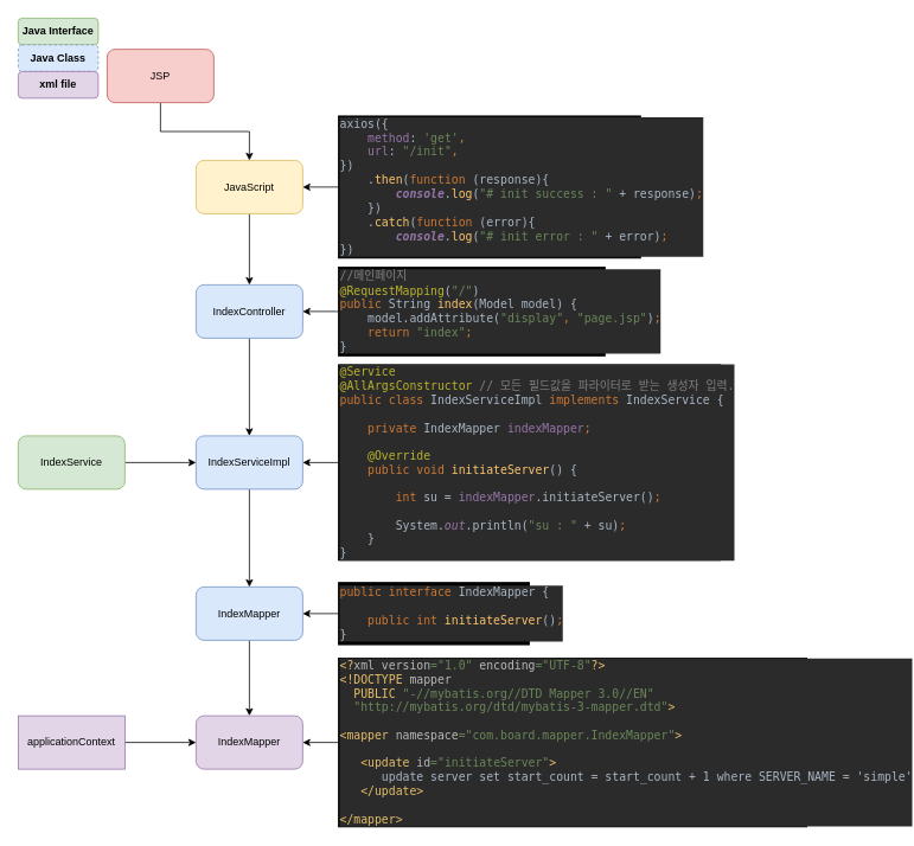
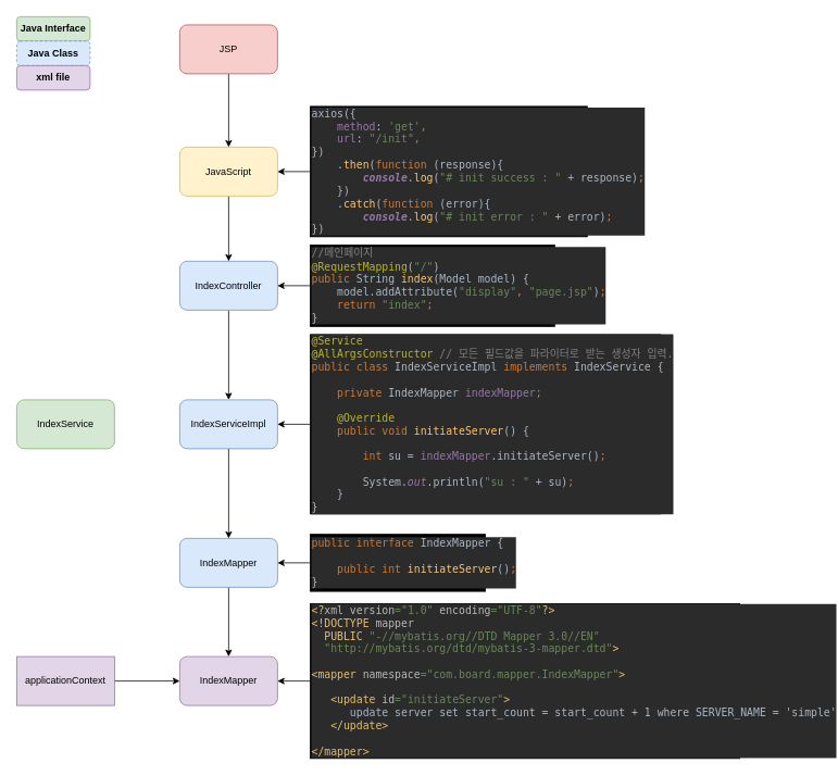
  <mxCell id="0" />
  <mxCell id="1" parent="0" />
  <mxCell id="2" value="" style="edgeStyle=orthogonalEdgeStyle;rounded=0;orthogonalLoop=1;jettySize=auto;html=1;" edge="1" parent="1" source="3" target="9"><mxGeometry relative="1" as="geometry" /></mxCell>
  <mxCell id="3" value="IndexController" style="rounded=1;whiteSpace=wrap;html=1;fillColor=#dae8fc;strokeColor=#6c8ebf;" vertex="1" parent="1"><mxGeometry x="220" y="320" width="120" height="60" as="geometry" /></mxCell>
- <mxCell id="4" value="" style="edgeStyle=orthogonalEdgeStyle;rounded=0;orthogonalLoop=1;jettySize=auto;html=1;" edge="1" parent="1" source="5" target="9"><mxGeometry relative="1" as="geometry" /></mxCell>
  <mxCell id="5" value="IndexService" style="rounded=1;whiteSpace=wrap;html=1;fillColor=#d5e8d4;strokeColor=#82b366;" vertex="1" parent="1"><mxGeometry y="490" width="120" height="60" as="geometry" x="20" /></mxCell>
  <mxCell id="6" value="" style="edgeStyle=orthogonalEdgeStyle;rounded=0;orthogonalLoop=1;jettySize=auto;html=1;" edge="1" parent="1" source="7" target="3"><mxGeometry relative="1" as="geometry" /></mxCell>
  <mxCell id="7" value="JavaScript" style="rounded=1;whiteSpace=wrap;html=1;fillColor=#fff2cc;strokeColor=#d6b656;" vertex="1" parent="1"><mxGeometry x="220" y="180" width="120" height="60" as="geometry" /></mxCell>
  <mxCell id="8" value="" style="edgeStyle=orthogonalEdgeStyle;rounded=0;orthogonalLoop=1;jettySize=auto;html=1;" edge="1" parent="1" source="9" target="20"><mxGeometry relative="1" as="geometry" /></mxCell>
  <mxCell id="9" value="IndexServiceImpl" style="rounded=1;whiteSpace=wrap;html=1;fillColor=#dae8fc;strokeColor=#6c8ebf;" vertex="1" parent="1"><mxGeometry x="220" y="490" width="120" height="60" as="geometry" /></mxCell>
  <mxCell id="10" value="&lt;b&gt;Java Interface&lt;/b&gt;" style="rounded=1;whiteSpace=wrap;html=1;fillColor=#d5e8d4;strokeColor=#82b366;" vertex="1" parent="1"><mxGeometry width="90" height="30" as="geometry" x="20" y="20" /></mxCell>
  <mxCell id="11" style="edgeStyle=orthogonalEdgeStyle;rounded=0;orthogonalLoop=1;jettySize=auto;html=1;exitX=0;exitY=0.5;exitDx=0;exitDy=0;entryX=1;entryY=0.5;entryDx=0;entryDy=0;" edge="1" parent="1" source="12" target="7"><mxGeometry relative="1" as="geometry" /></mxCell>
  <mxCell id="12" value="&lt;pre style=&quot;background-color: #2b2b2b ; color: #a9b7c6 ; font-family: &amp;#34;jetbrains mono&amp;#34; , monospace ; font-size: 9.8pt&quot;&gt;axios({&lt;br&gt;    &lt;span style=&quot;color: #9876aa&quot;&gt;method&lt;/span&gt;: &lt;span style=&quot;color: #6a8759&quot;&gt;'get'&lt;/span&gt;&lt;span style=&quot;color: #cc7832&quot;&gt;,&lt;br&gt;&lt;/span&gt;&lt;span style=&quot;color: #cc7832&quot;&gt;    &lt;/span&gt;&lt;span style=&quot;color: #9876aa&quot;&gt;url&lt;/span&gt;: &lt;span style=&quot;color: #6a8759&quot;&gt;&quot;/init&quot;&lt;/span&gt;&lt;span style=&quot;color: #cc7832&quot;&gt;,&lt;br&gt;&lt;/span&gt;})&lt;br&gt;    .&lt;span style=&quot;color: #ffc66d&quot;&gt;then&lt;/span&gt;(&lt;span style=&quot;color: #cc7832&quot;&gt;function &lt;/span&gt;(response){&lt;br&gt;        &lt;span style=&quot;color: #9876aa ; font-weight: bold ; font-style: italic&quot;&gt;console&lt;/span&gt;.&lt;span style=&quot;color: #ffc66d&quot;&gt;log&lt;/span&gt;(&lt;span style=&quot;color: #6a8759&quot;&gt;&quot;# init success : &quot; &lt;/span&gt;+ response)&lt;span style=&quot;color: #cc7832&quot;&gt;;&lt;br&gt;&lt;/span&gt;&lt;span style=&quot;color: #cc7832&quot;&gt;    &lt;/span&gt;})&lt;br&gt;    .&lt;span style=&quot;color: #ffc66d&quot;&gt;catch&lt;/span&gt;(&lt;span style=&quot;color: #cc7832&quot;&gt;function &lt;/span&gt;(error){&lt;br&gt;        &lt;span style=&quot;color: #9876aa ; font-weight: bold ; font-style: italic&quot;&gt;console&lt;/span&gt;.&lt;span style=&quot;color: #ffc66d&quot;&gt;log&lt;/span&gt;(&lt;span style=&quot;color: #6a8759&quot;&gt;&quot;# init error : &quot; &lt;/span&gt;+ error)&lt;span style=&quot;color: #cc7832&quot;&gt;;&lt;br&gt;&lt;div&gt;&lt;span style=&quot;font-size: 9.8pt ; white-space: normal&quot;&gt;    &lt;/span&gt;&lt;span style=&quot;color: rgb(169 , 183 , 198) ; font-size: 9.8pt ; white-space: normal&quot;&gt;})&lt;/span&gt;&lt;/div&gt;&lt;/span&gt;&lt;/pre&gt;" style="rounded=0;whiteSpace=wrap;html=1;align=left;fillColor=#000000;" vertex="1" parent="1"><mxGeometry x="380" y="130" width="340" height="160" as="geometry" /></mxCell>
  <mxCell id="13" value="" style="edgeStyle=orthogonalEdgeStyle;rounded=0;orthogonalLoop=1;jettySize=auto;html=1;" edge="1" parent="1" source="14" target="3"><mxGeometry relative="1" as="geometry" /></mxCell>
  <mxCell id="14" value="&lt;pre style=&quot;background-color: #2b2b2b ; color: #a9b7c6 ; font-family: &amp;#34;jetbrains mono&amp;#34; , monospace ; font-size: 9.8pt&quot;&gt;&lt;span style=&quot;color: #808080&quot;&gt;//&lt;/span&gt;&lt;span style=&quot;color: #808080 ; font-family: &amp;#34;courier new&amp;#34; , monospace&quot;&gt;메인페이지&lt;br&gt;&lt;/span&gt;&lt;span style=&quot;color: #bbb529&quot;&gt;@RequestMapping&lt;/span&gt;(&lt;span style=&quot;color: #6a8759&quot;&gt;&quot;/&quot;&lt;/span&gt;)&lt;br&gt;&lt;span style=&quot;color: #cc7832&quot;&gt;public &lt;/span&gt;String &lt;span style=&quot;color: #ffc66d&quot;&gt;index&lt;/span&gt;(Model model) {&lt;br&gt;    model.addAttribute(&lt;span style=&quot;color: #6a8759&quot;&gt;&quot;display&quot;&lt;/span&gt;&lt;span style=&quot;color: #cc7832&quot;&gt;, &lt;/span&gt;&lt;span style=&quot;color: #6a8759&quot;&gt;&quot;page.jsp&quot;&lt;/span&gt;)&lt;span style=&quot;color: #cc7832&quot;&gt;;&lt;br&gt;&lt;/span&gt;&lt;span style=&quot;color: #cc7832&quot;&gt;    return &lt;/span&gt;&lt;span style=&quot;color: #6a8759&quot;&gt;&quot;index&quot;&lt;/span&gt;&lt;span style=&quot;color: #cc7832&quot;&gt;;&lt;br&gt;&lt;/span&gt;}&lt;/pre&gt;" style="rounded=0;whiteSpace=wrap;html=1;fillColor=#000000;align=left;" vertex="1" parent="1"><mxGeometry x="380" y="300" width="300" height="100" as="geometry" /></mxCell>
  <mxCell id="15" value="" style="edgeStyle=orthogonalEdgeStyle;rounded=0;orthogonalLoop=1;jettySize=auto;html=1;" edge="1" parent="1" source="16" target="9"><mxGeometry relative="1" as="geometry" /></mxCell>
  <mxCell id="16" value="&lt;pre style=&quot;background-color: #2b2b2b ; color: #a9b7c6 ; font-family: &amp;#34;jetbrains mono&amp;#34; , monospace ; font-size: 9.8pt&quot;&gt;&lt;pre style=&quot;font-family: &amp;#34;jetbrains mono&amp;#34; , monospace ; font-size: 9.8pt&quot;&gt;&lt;span style=&quot;color: #bbb529&quot;&gt;@Service&lt;br&gt;&lt;/span&gt;&lt;span style=&quot;color: #bbb529&quot;&gt;@AllArgsConstructor &lt;/span&gt;&lt;span style=&quot;color: #808080&quot;&gt;// &lt;/span&gt;&lt;span style=&quot;color: #808080 ; font-family: &amp;#34;courier new&amp;#34; , monospace&quot;&gt;모든 필드값을 파라이터로 받는 생성자 입력&lt;/span&gt;&lt;span style=&quot;color: #808080&quot;&gt;.&lt;br&gt;&lt;/span&gt;&lt;span style=&quot;color: #cc7832&quot;&gt;public class &lt;/span&gt;IndexServiceImpl &lt;span style=&quot;color: #cc7832&quot;&gt;implements &lt;/span&gt;IndexService {&lt;br&gt;    &lt;br&gt;    &lt;span style=&quot;color: #cc7832&quot;&gt;private &lt;/span&gt;IndexMapper &lt;span style=&quot;color: #9876aa&quot;&gt;indexMapper&lt;/span&gt;&lt;span style=&quot;color: #cc7832&quot;&gt;;&lt;br&gt;&lt;/span&gt;&lt;span style=&quot;color: #cc7832&quot;&gt;&lt;br&gt;&lt;/span&gt;&lt;span style=&quot;color: #cc7832&quot;&gt;    &lt;/span&gt;&lt;span style=&quot;color: #bbb529&quot;&gt;@Override&lt;br&gt;&lt;/span&gt;&lt;span style=&quot;color: #bbb529&quot;&gt;    &lt;/span&gt;&lt;span style=&quot;color: #cc7832&quot;&gt;public void &lt;/span&gt;&lt;span style=&quot;color: #ffc66d&quot;&gt;initiateServer&lt;/span&gt;() {&lt;br&gt;        &lt;br&gt;        &lt;span style=&quot;color: #cc7832&quot;&gt;int &lt;/span&gt;su = &lt;span style=&quot;color: #9876aa&quot;&gt;indexMapper&lt;/span&gt;.initiateServer()&lt;span style=&quot;color: #cc7832&quot;&gt;;&lt;br&gt;&lt;/span&gt;&lt;span style=&quot;color: #cc7832&quot;&gt;&lt;br&gt;&lt;/span&gt;&lt;span style=&quot;color: #cc7832&quot;&gt;        &lt;/span&gt;System.&lt;span style=&quot;color: #9876aa ; font-style: italic&quot;&gt;out&lt;/span&gt;.println(&lt;span style=&quot;color: #6a8759&quot;&gt;&quot;su : &quot; &lt;/span&gt;+ su)&lt;span style=&quot;color: #cc7832&quot;&gt;;&lt;br&gt;&lt;/span&gt;&lt;span style=&quot;color: #cc7832&quot;&gt;    &lt;/span&gt;}&lt;br&gt;}&lt;br&gt;&lt;/pre&gt;&lt;/pre&gt;" style="rounded=0;whiteSpace=wrap;html=1;fillColor=#000000;align=left;" vertex="1" parent="1"><mxGeometry x="380" y="410" width="430" height="220" as="geometry" /></mxCell>
  <mxCell id="17" value="" style="edgeStyle=orthogonalEdgeStyle;rounded=0;orthogonalLoop=1;jettySize=auto;html=1;" edge="1" parent="1" source="18" target="7"><mxGeometry relative="1" as="geometry" /></mxCell>
- <mxCell id="18" value="JSP" style="rounded=1;whiteSpace=wrap;html=1;fillColor=#f8cecc;strokeColor=#b85450;" vertex="1" parent="1"><mxGeometry x="120" y="55" width="120" height="60" as="geometry" /></mxCell>
+ <mxCell id="18" value="JSP" style="rounded=1;whiteSpace=wrap;html=1;fillColor=#f8cecc;strokeColor=#b85450;" vertex="1" parent="1"><mxGeometry x="220" y="30" width="120" height="60" as="geometry" /></mxCell>
  <mxCell id="19" value="" style="edgeStyle=orthogonalEdgeStyle;rounded=0;orthogonalLoop=1;jettySize=auto;html=1;" edge="1" parent="1" source="20" target="24"><mxGeometry relative="1" as="geometry" /></mxCell>
  <mxCell id="20" value="IndexMapper" style="rounded=1;whiteSpace=wrap;html=1;fillColor=#dae8fc;strokeColor=#6c8ebf;" vertex="1" parent="1"><mxGeometry x="220" y="660" width="120" height="60" as="geometry" /></mxCell>
  <mxCell id="21" value="&lt;b&gt;Java Class&lt;/b&gt;" style="rounded=1;whiteSpace=wrap;html=1;fillColor=#dae8fc;strokeColor=#6c8ebf;dashed=1;" vertex="1" parent="1"><mxGeometry y="50" width="90" height="30" as="geometry" x="20" /></mxCell>
  <mxCell id="22" value="" style="edgeStyle=orthogonalEdgeStyle;rounded=0;orthogonalLoop=1;jettySize=auto;html=1;" edge="1" parent="1" source="23" target="20"><mxGeometry relative="1" as="geometry" /></mxCell>
  <mxCell id="23" value="&lt;pre style=&quot;background-color: #2b2b2b ; color: #a9b7c6 ; font-family: &amp;#34;jetbrains mono&amp;#34; , monospace ; font-size: 9.8pt&quot;&gt;&lt;span style=&quot;color: #cc7832&quot;&gt;public interface &lt;/span&gt;IndexMapper {&lt;br&gt;&lt;br&gt;    &lt;span style=&quot;color: #cc7832&quot;&gt;public int &lt;/span&gt;&lt;span style=&quot;color: #ffc66d&quot;&gt;initiateServer&lt;/span&gt;()&lt;span style=&quot;color: #cc7832&quot;&gt;;&lt;br&gt;&lt;/span&gt;}&lt;/pre&gt;" style="rounded=0;whiteSpace=wrap;html=1;fillColor=#000000;align=left;" vertex="1" parent="1"><mxGeometry x="380" y="655" width="215" height="70" as="geometry" /></mxCell>
  <mxCell id="24" value="IndexMapper" style="rounded=1;whiteSpace=wrap;html=1;fillColor=#e1d5e7;strokeColor=#9673a6;" vertex="1" parent="1"><mxGeometry x="220" y="805" width="120" height="60" as="geometry" /></mxCell>
  <mxCell id="25" value="&lt;b&gt;xml file&lt;/b&gt;" style="rounded=1;whiteSpace=wrap;html=1;fillColor=#e1d5e7;strokeColor=#9673a6;" vertex="1" parent="1"><mxGeometry y="80" width="90" height="30" as="geometry" x="20" /></mxCell>
  <mxCell id="26" value="" style="edgeStyle=orthogonalEdgeStyle;rounded=0;orthogonalLoop=1;jettySize=auto;html=1;" edge="1" parent="1" source="27" target="24"><mxGeometry relative="1" as="geometry" /></mxCell>
  <mxCell id="27" value="&lt;pre style=&quot;background-color: #2b2b2b ; color: #a9b7c6 ; font-family: &amp;#34;jetbrains mono&amp;#34; , monospace ; font-size: 9.8pt&quot;&gt;&lt;span style=&quot;color: #e8bf6a&quot;&gt;&amp;lt;?&lt;/span&gt;&lt;span style=&quot;color: #bababa&quot;&gt;xml version&lt;/span&gt;&lt;span style=&quot;color: #6a8759&quot;&gt;=&quot;1.0&quot; &lt;/span&gt;&lt;span style=&quot;color: #bababa&quot;&gt;encoding&lt;/span&gt;&lt;span style=&quot;color: #6a8759&quot;&gt;=&quot;UTF-8&quot;&lt;/span&gt;&lt;span style=&quot;color: #e8bf6a&quot;&gt;?&amp;gt;&lt;br&gt;&lt;/span&gt;&lt;span style=&quot;color: #e8bf6a&quot;&gt;&amp;lt;!DOCTYPE &lt;/span&gt;&lt;span style=&quot;color: #bababa&quot;&gt;mapper&lt;br&gt;&lt;/span&gt;&lt;span style=&quot;color: #bababa&quot;&gt;  &lt;/span&gt;&lt;span style=&quot;color: #e8bf6a&quot;&gt;PUBLIC &lt;/span&gt;&lt;span style=&quot;color: #6a8759&quot;&gt;&quot;-//mybatis.org//DTD Mapper 3.0//EN&quot;&lt;br&gt;&lt;/span&gt;&lt;span style=&quot;color: #6a8759&quot;&gt;  &quot;http://mybatis.org/dtd/mybatis-3-mapper.dtd&quot;&lt;/span&gt;&lt;span style=&quot;color: #e8bf6a&quot;&gt;&amp;gt;&lt;/span&gt;&lt;span style=&quot;color: #808080&quot;&gt;&lt;br&gt;&lt;/span&gt;&lt;span style=&quot;color: #808080&quot;&gt;&lt;br&gt;&lt;/span&gt;&lt;span style=&quot;color: #e8bf6a&quot;&gt;&amp;lt;mapper &lt;/span&gt;&lt;span style=&quot;color: #bababa&quot;&gt;namespace&lt;/span&gt;&lt;span style=&quot;color: #6a8759&quot;&gt;=&quot;com.board.mapper.IndexMapper&quot;&lt;/span&gt;&lt;span style=&quot;color: #e8bf6a&quot;&gt;&amp;gt;&lt;/span&gt;&lt;span style=&quot;color: #808080&quot;&gt;&lt;br&gt;&lt;/span&gt;&lt;span style=&quot;color: #808080&quot;&gt;&lt;br&gt;&lt;/span&gt;&lt;span style=&quot;color: #808080&quot;&gt;   &lt;/span&gt;&lt;span style=&quot;color: #e8bf6a&quot;&gt;&amp;lt;update &lt;/span&gt;&lt;span style=&quot;color: #bababa&quot;&gt;id&lt;/span&gt;&lt;span style=&quot;color: #6a8759&quot;&gt;=&quot;initiateServer&quot;&lt;/span&gt;&lt;span style=&quot;color: #e8bf6a&quot;&gt;&amp;gt;&lt;br&gt;&lt;/span&gt;&lt;span style=&quot;color: #e8bf6a&quot;&gt;      &lt;/span&gt;update server set start_count = start_count + 1 where SERVER_NAME = 'simple'&lt;br&gt;   &lt;span style=&quot;color: #e8bf6a&quot;&gt;&amp;lt;/update&amp;gt;&lt;br&gt;&lt;/span&gt;&lt;span style=&quot;color: #e8bf6a&quot;&gt;&lt;br&gt;&lt;/span&gt;&lt;span style=&quot;color: #e8bf6a&quot;&gt;&amp;lt;/mapper&amp;gt;&lt;/span&gt;&lt;/pre&gt;" style="rounded=0;whiteSpace=wrap;html=1;fillColor=#000000;align=left;" vertex="1" parent="1"><mxGeometry x="380" y="740" width="527" height="190" as="geometry" /></mxCell>
  <mxCell id="28" value="" style="edgeStyle=orthogonalEdgeStyle;rounded=0;orthogonalLoop=1;jettySize=auto;html=1;" edge="1" parent="1" source="29" target="24"><mxGeometry relative="1" as="geometry" /></mxCell>
  <mxCell id="29" value="&lt;span style=&quot;font-family: &amp;#34;helvetica&amp;#34;&quot;&gt;applicationContext&lt;/span&gt;" style="whiteSpace=wrap;html=1;fillColor=#e1d5e7;strokeColor=#9673a6;rounded=0;" vertex="1" parent="1"><mxGeometry y="805" width="120" height="60" as="geometry" x="20" /></mxCell>
